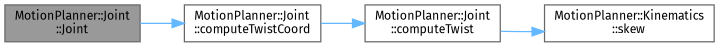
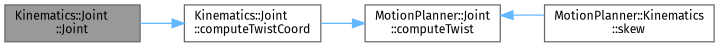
  digraph {
    fontname="Fira Sans"
    rankdir=LR
    node [color=grey40 fillcolor=white fontname="Fira Sans" fontsize=10 shape=box style=filled]
    edge [color=steelblue1 fontname="Fira Sans" fontsize=10 labelfontname=Helvetica labelfontsize=10 style=solid]
-   n1 [color=gray40 fillcolor=grey60 fontcolor=black height=0.2 label="MotionPlanner::Joint\l::Joint" width=0.4]
-   n2 [height=0.2 label="MotionPlanner::Joint\l::computeTwistCoord" width=0.4]
+   n1 [color=gray40 fillcolor=grey60 fontcolor=black height=0.2 label="Kinematics::Joint\l::Joint" width=0.4]
+   n2 [height=0.2 label="Kinematics::Joint\l::computeTwistCoord" width=0.4]
    n3 [height=0.2 label="MotionPlanner::Joint\l::computeTwist" width=0.4]
    n4 [height=0.2 label="MotionPlanner::Kinematics\l::skew" width=0.4]
    n1 -> n2
    n2 -> n3
-   n3 -> n4
+   n4 -> n3
  }
